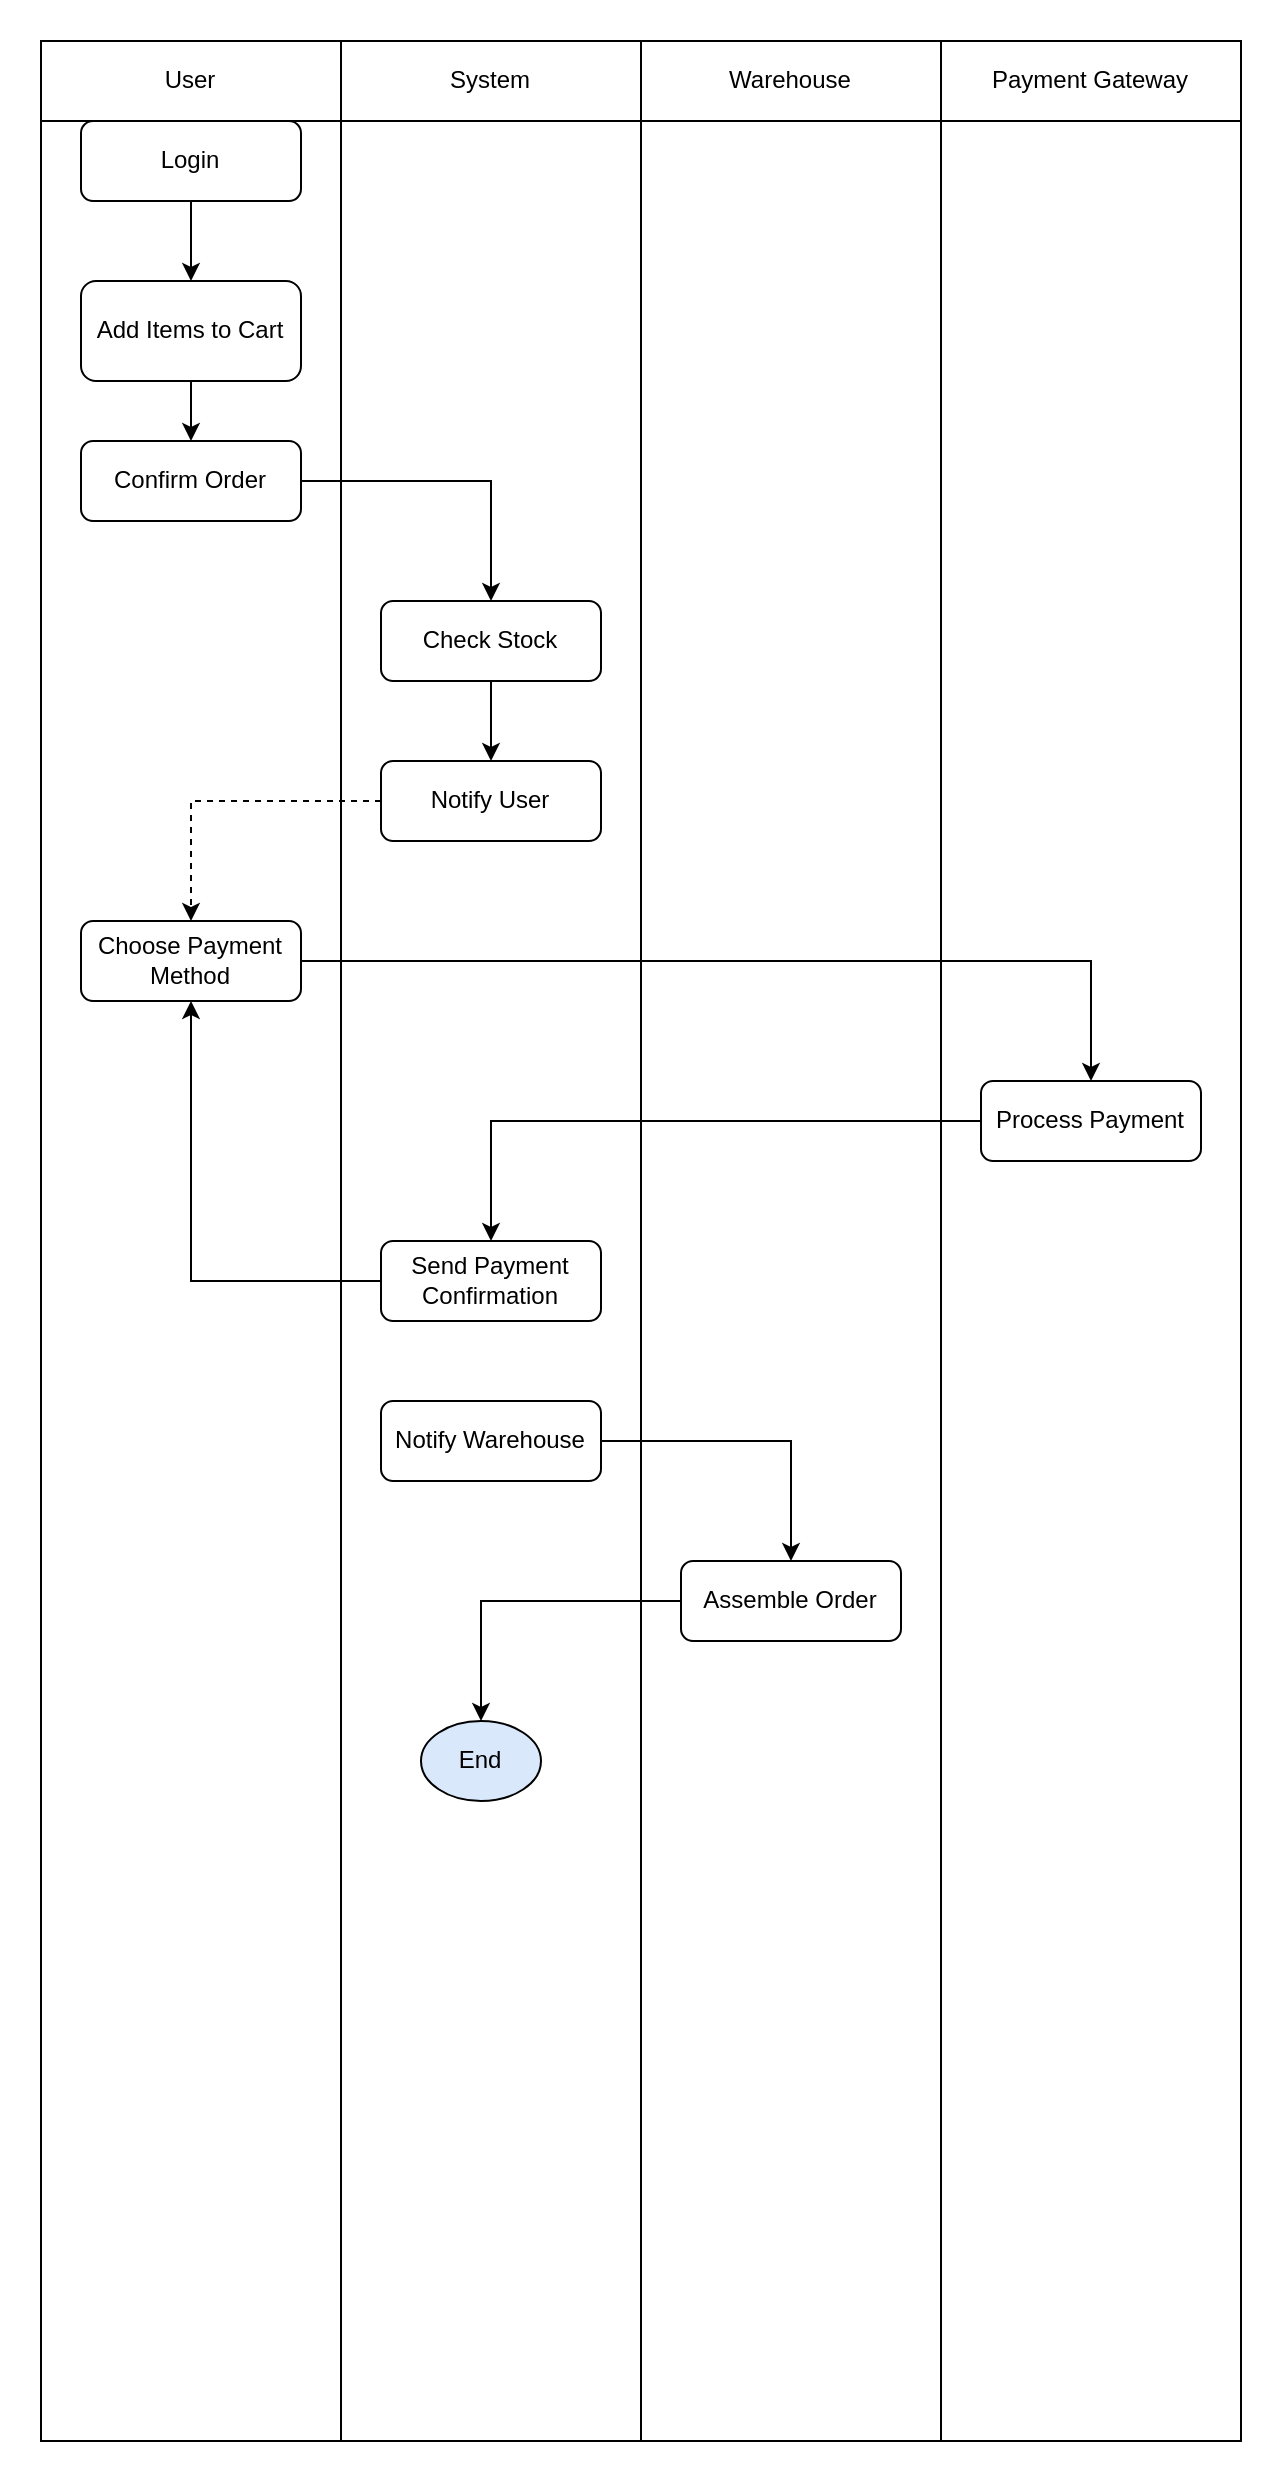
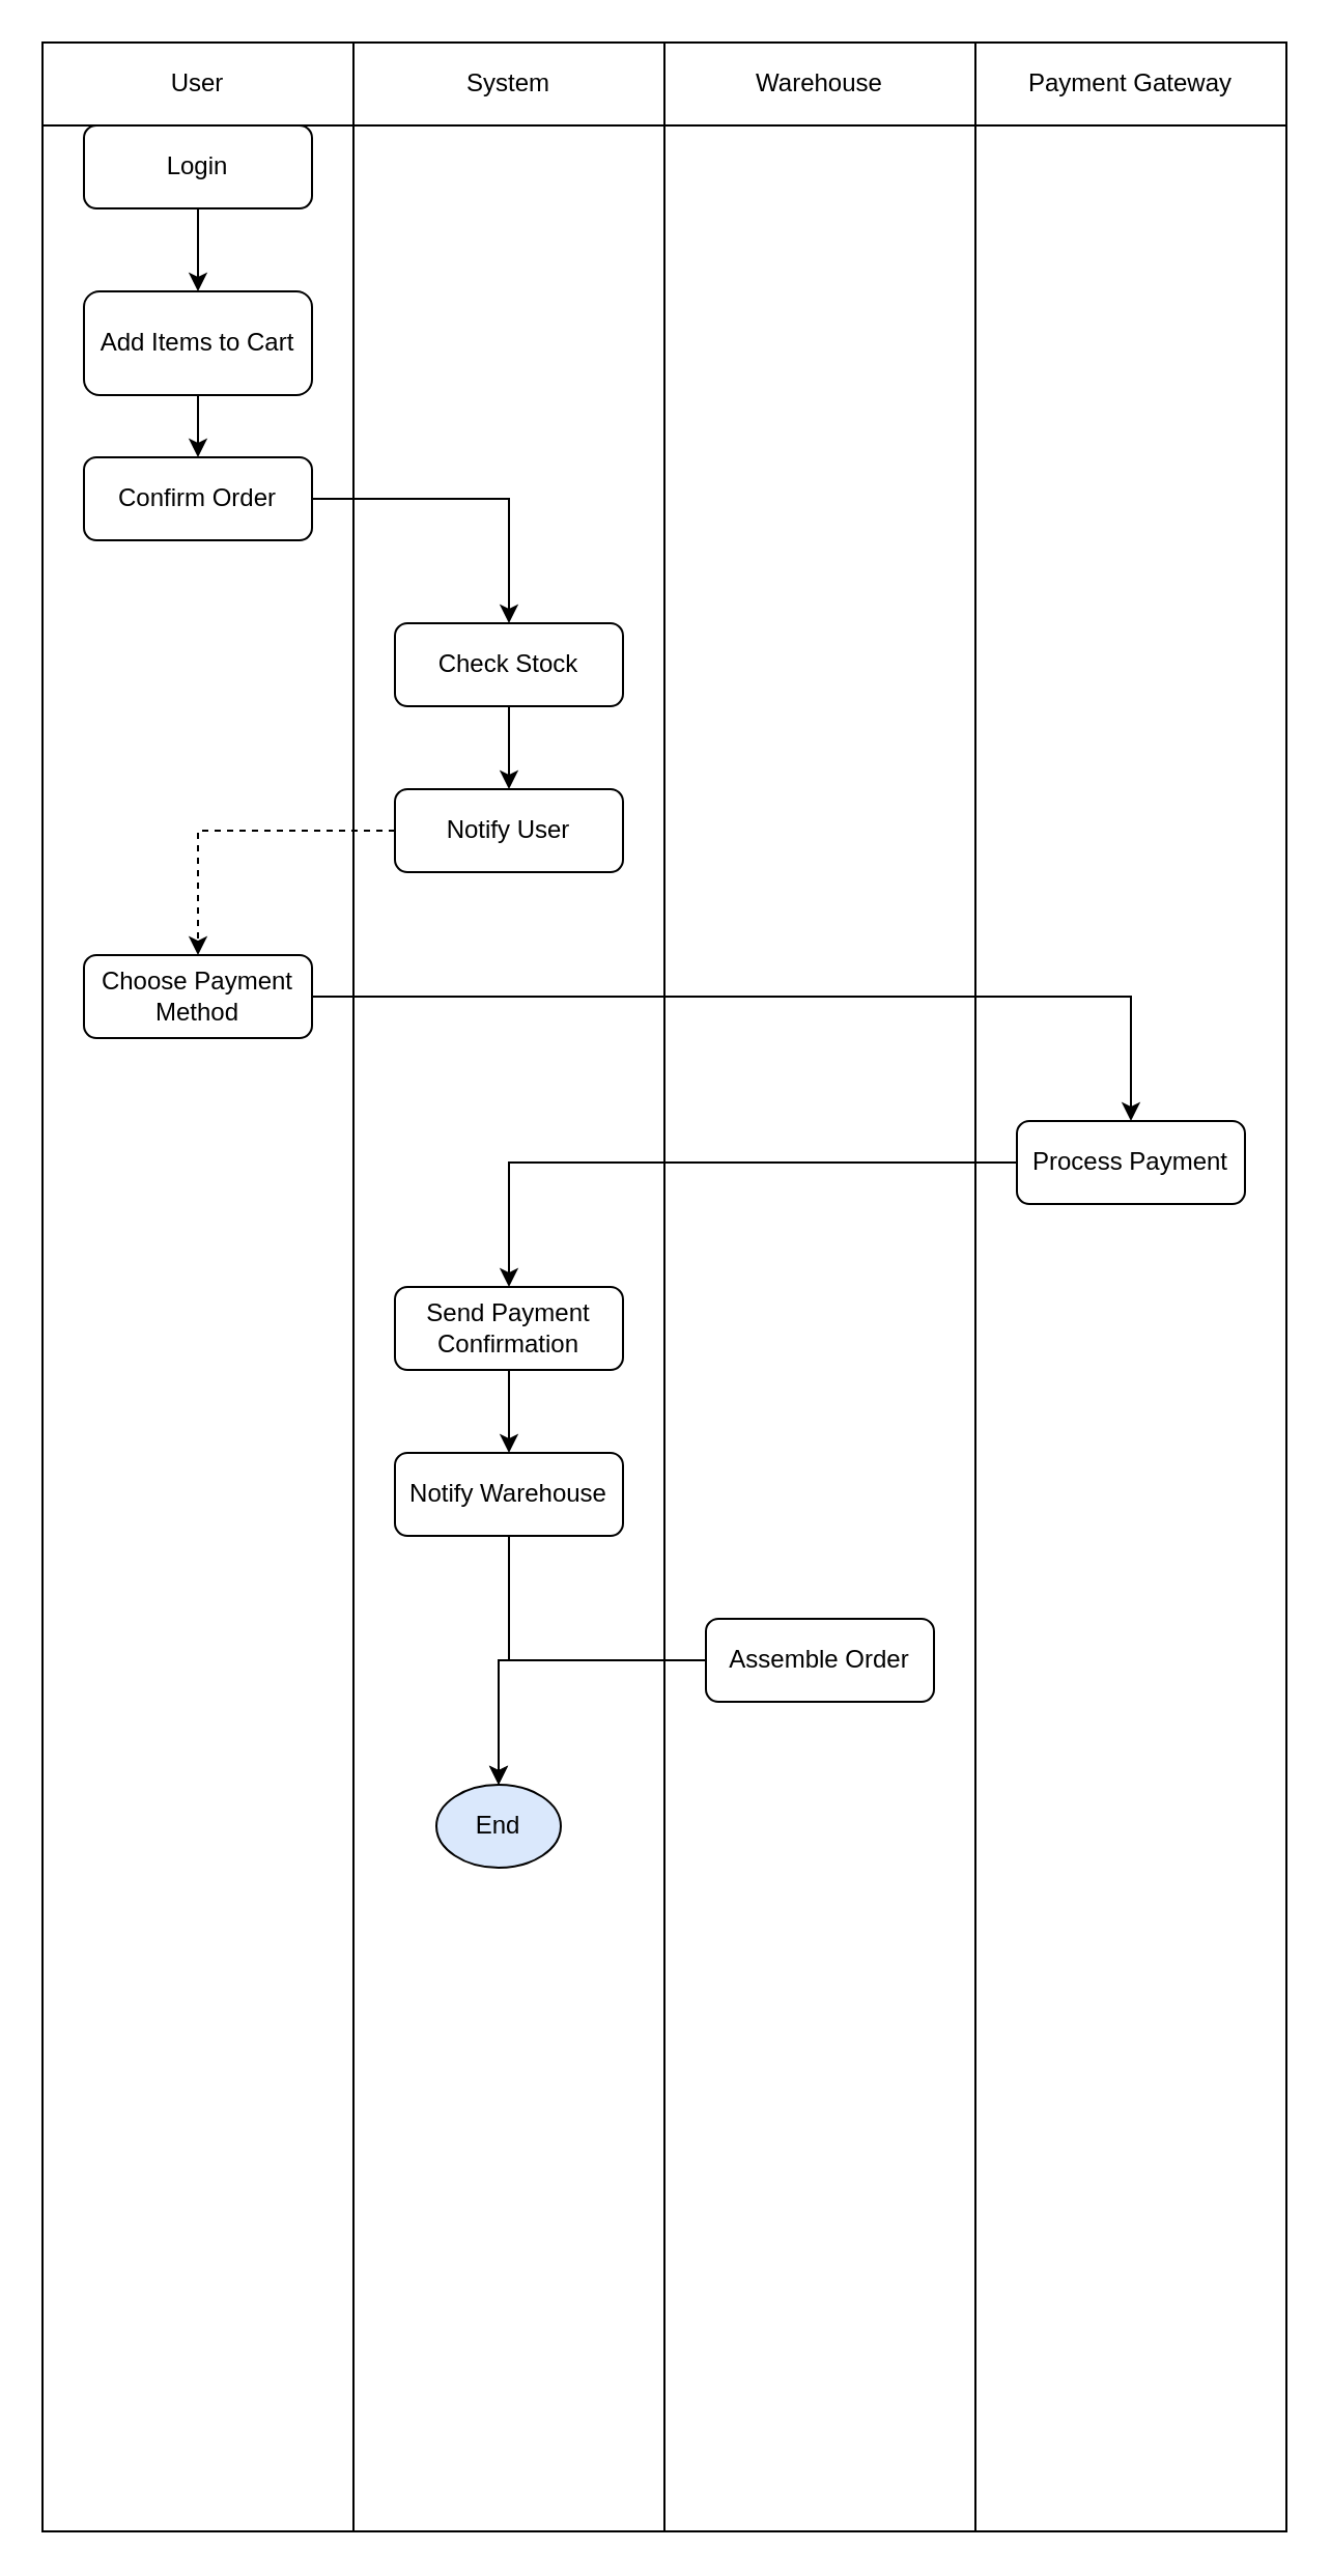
  <mxCell id="0" />
  <mxCell id="1" parent="0" />
  <mxCell id="2" value="User" style="shape=swimlane;whiteSpace=wrap;html=1;" vertex="1" parent="1"><mxGeometry x="20" y="20" width="150" height="1200" as="geometry" /></mxCell>
  <mxCell id="3" value="System" style="shape=swimlane;whiteSpace=wrap;html=1;" vertex="1" parent="1"><mxGeometry x="170" y="20" width="150" height="1200" as="geometry" /></mxCell>
  <mxCell id="4" value="Warehouse" style="shape=swimlane;whiteSpace=wrap;html=1;" vertex="1" parent="1"><mxGeometry x="320" y="20" width="150" height="1200" as="geometry" /></mxCell>
  <mxCell id="5" value="Payment Gateway" style="shape=swimlane;whiteSpace=wrap;html=1;" vertex="1" parent="1"><mxGeometry x="470" y="20" width="150" height="1200" as="geometry" /></mxCell>
  <mxCell id="6" value="Login" style="rounded=1;whiteSpace=wrap;html=1;" vertex="1" parent="2"><mxGeometry x="20" y="40" width="110" height="40" as="geometry" /></mxCell>
  <mxCell id="7" value="Add Items to Cart" style="rounded=1;whiteSpace=wrap;html=1;" vertex="1" parent="2"><mxGeometry x="20" y="120" width="110" height="50" as="geometry" /></mxCell>
  <mxCell id="8" value="Confirm Order" style="rounded=1;whiteSpace=wrap;html=1;" vertex="1" parent="2"><mxGeometry x="20" y="200" width="110" height="40" as="geometry" /></mxCell>
  <mxCell id="9" value="Check Stock" style="rounded=1;whiteSpace=wrap;html=1;" vertex="1" parent="3"><mxGeometry x="20" y="280" width="110" height="40" as="geometry" /></mxCell>
  <mxCell id="10" value="Notify User" style="rounded=1;whiteSpace=wrap;html=1;" vertex="1" parent="3"><mxGeometry x="20" y="360" width="110" height="40" as="geometry" /></mxCell>
  <mxCell id="11" value="Choose Payment Method" style="rounded=1;whiteSpace=wrap;html=1;" vertex="1" parent="2"><mxGeometry x="20" y="440" width="110" height="40" as="geometry" /></mxCell>
  <mxCell id="12" value="Process Payment" style="rounded=1;whiteSpace=wrap;html=1;" vertex="1" parent="5"><mxGeometry x="20" y="520" width="110" height="40" as="geometry" /></mxCell>
  <mxCell id="13" value="Send Payment Confirmation" style="rounded=1;whiteSpace=wrap;html=1;" vertex="1" parent="3"><mxGeometry x="20" y="600" width="110" height="40" as="geometry" /></mxCell>
  <mxCell id="14" value="Notify Warehouse" style="rounded=1;whiteSpace=wrap;html=1;" vertex="1" parent="3"><mxGeometry x="20" y="680" width="110" height="40" as="geometry" /></mxCell>
  <mxCell id="15" value="Assemble Order" style="rounded=1;whiteSpace=wrap;html=1;" vertex="1" parent="4"><mxGeometry x="20" y="760" width="110" height="40" as="geometry" /></mxCell>
  <mxCell id="16" value="End" style="ellipse;whiteSpace=wrap;html=1;fillColor=#dae8fc;" vertex="1" parent="3"><mxGeometry x="40" y="840" width="60" height="40" as="geometry" /></mxCell>
  <mxCell id="17" style="edgeStyle=orthogonalEdgeStyle;rounded=0;html=1;" edge="1" source="6" target="7" parent="1"><mxGeometry relative="1" as="geometry" /></mxCell>
  <mxCell id="18" style="edgeStyle=orthogonalEdgeStyle;rounded=0;html=1;" edge="1" source="7" target="8" parent="1"><mxGeometry relative="1" as="geometry" /></mxCell>
  <mxCell id="19" style="edgeStyle=orthogonalEdgeStyle;rounded=0;html=1;" edge="1" source="8" target="9" parent="1"><mxGeometry relative="1" as="geometry" /></mxCell>
  <mxCell id="20" style="edgeStyle=orthogonalEdgeStyle;rounded=0;html=1;" edge="1" source="9" target="10" parent="1"><mxGeometry relative="1" as="geometry" /></mxCell>
  <mxCell id="21" style="edgeStyle=orthogonalEdgeStyle;rounded=0;html=1;dashed=1;" edge="1" source="10" target="11" parent="1"><mxGeometry relative="1" as="geometry" /></mxCell>
  <mxCell id="22" style="edgeStyle=orthogonalEdgeStyle;rounded=0;html=1;" edge="1" source="11" target="12" parent="1"><mxGeometry relative="1" as="geometry" /></mxCell>
  <mxCell id="23" style="edgeStyle=orthogonalEdgeStyle;rounded=0;html=1;" edge="1" source="12" target="13" parent="1"><mxGeometry relative="1" as="geometry" /></mxCell>
- <mxCell id="24" style="edgeStyle=orthogonalEdgeStyle;rounded=0;html=1;" edge="1" source="13" target="11" parent="1"><mxGeometry relative="1" as="geometry" /></mxCell>
- <mxCell id="25" style="edgeStyle=orthogonalEdgeStyle;rounded=0;html=1;" edge="1" source="14" target="15" parent="1"><mxGeometry relative="1" as="geometry" /></mxCell>
+ <mxCell id="24" style="edgeStyle=orthogonalEdgeStyle;rounded=0;html=1;" edge="1" source="13" target="14" parent="1"><mxGeometry relative="1" as="geometry" /></mxCell>
+ <mxCell id="25" style="edgeStyle=orthogonalEdgeStyle;rounded=0;html=1;" edge="1" source="14" target="16" parent="1"><mxGeometry relative="1" as="geometry" /></mxCell>
  <mxCell id="26" style="edgeStyle=orthogonalEdgeStyle;rounded=0;html=1;" edge="1" source="15" target="16" parent="1"><mxGeometry relative="1" as="geometry" /></mxCell>
